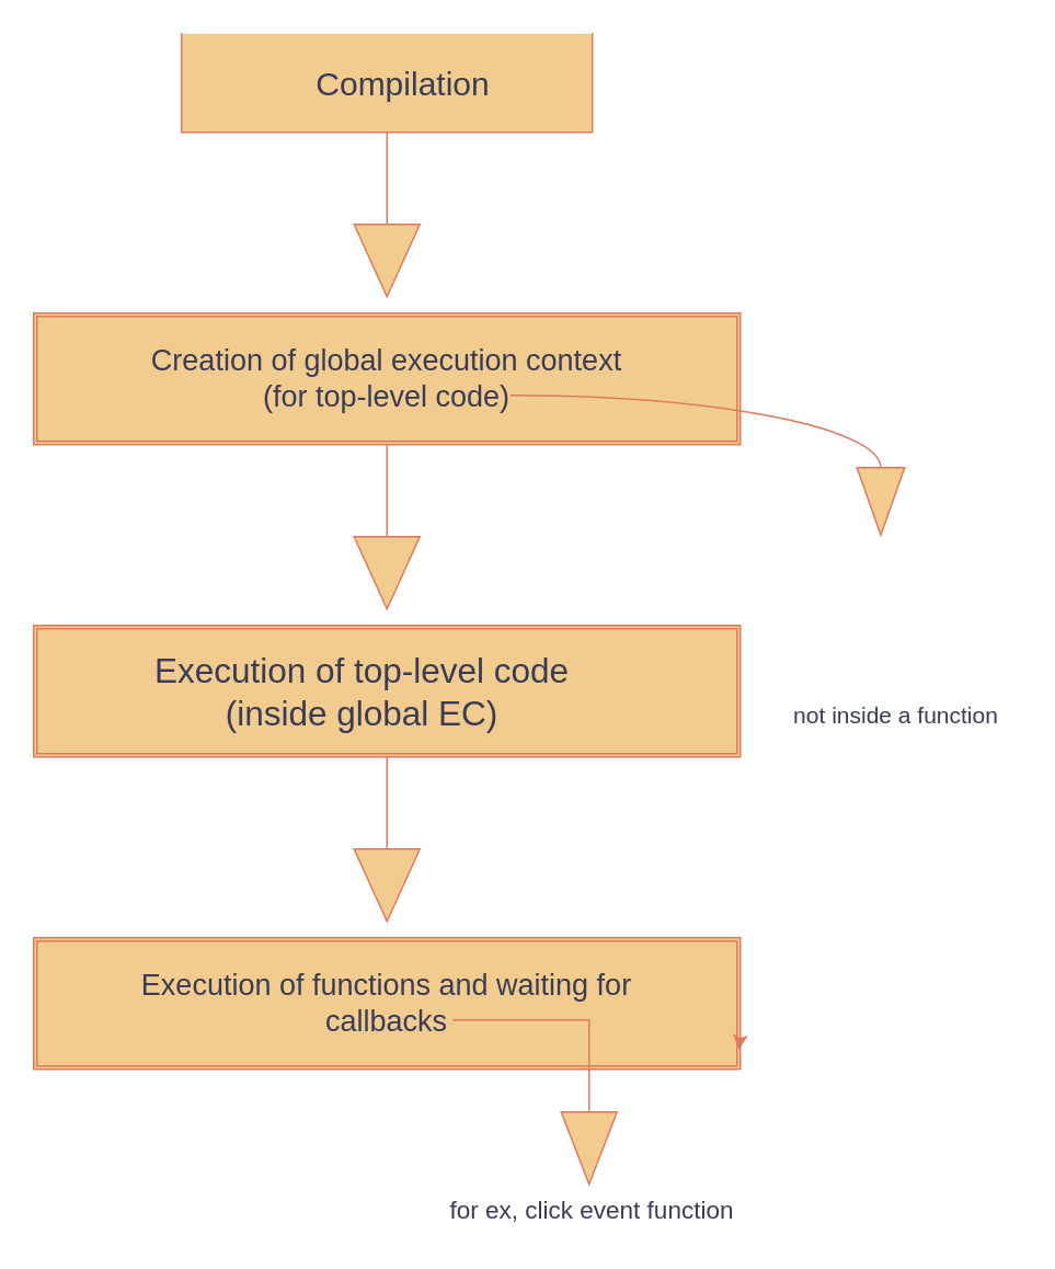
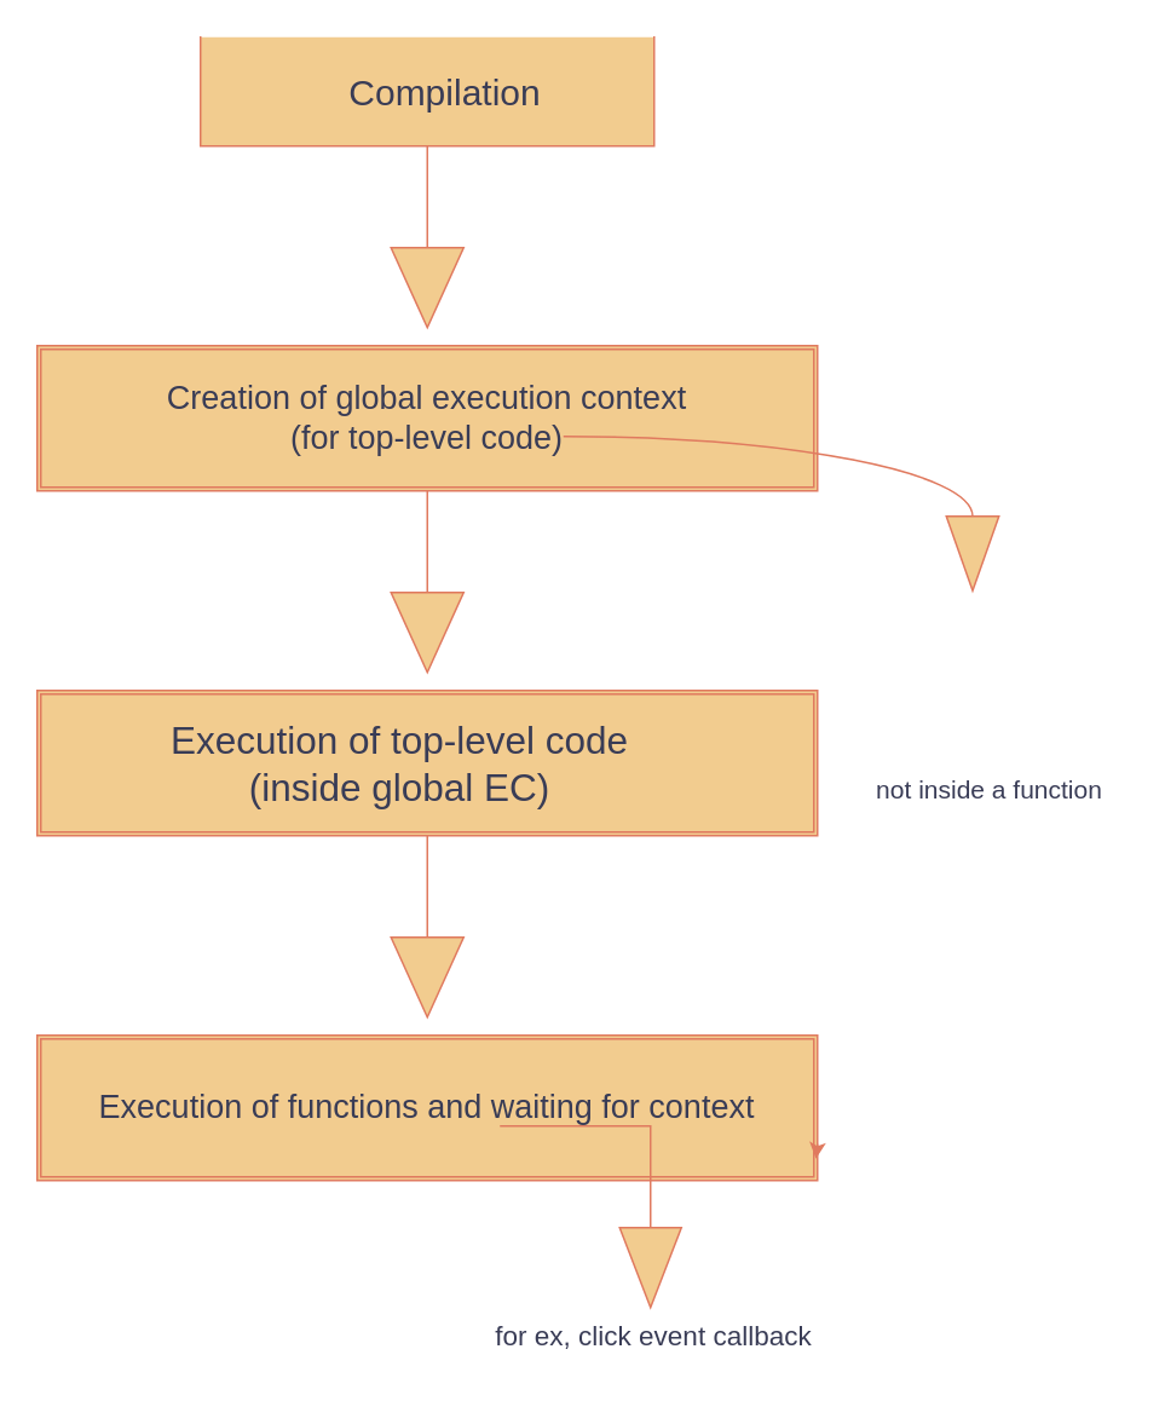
  <mxCell id="0" />
  <mxCell id="1" parent="0" />
  <mxCell id="2" value="" style="shape=partialRectangle;whiteSpace=wrap;html=1;bottom=1;right=1;left=1;top=0;fillColor=#F2CC8F;routingCenterX=-0.5;labelBackgroundColor=none;strokeColor=#E07A5F;fontColor=#393C56;" vertex="1" parent="1"><mxGeometry x="110" width="250" height="60" as="geometry" y="20" /></mxCell>
  <mxCell id="3" value="Compilation" style="text;strokeColor=none;align=center;fillColor=none;html=1;verticalAlign=middle;whiteSpace=wrap;rounded=0;fontSize=20;labelBackgroundColor=none;fontColor=#393C56;" vertex="1" parent="1"><mxGeometry x="135" y="35" width="220" height="30" as="geometry" /></mxCell>
  <mxCell id="4" value="" style="shape=ext;double=1;rounded=0;whiteSpace=wrap;html=1;labelBackgroundColor=none;fillColor=#F2CC8F;strokeColor=#E07A5F;fontColor=#393C56;" vertex="1" parent="1"><mxGeometry x="20" y="190" width="430" height="80" as="geometry" /></mxCell>
  <mxCell id="5" value="" style="html=1;shadow=0;dashed=0;align=center;verticalAlign=middle;shape=mxgraph.arrows2.arrow;dy=1;dx=44;direction=south;notch=0;labelBackgroundColor=none;fillColor=#F2CC8F;strokeColor=#E07A5F;fontColor=#393C56;" vertex="1" parent="1"><mxGeometry x="215" y="80" width="40" height="100" as="geometry" /></mxCell>
  <mxCell id="6" value="&lt;div&gt;Creation of global execution context &lt;br&gt;&lt;/div&gt;&lt;div&gt;(for top-level code)&lt;br&gt;&lt;/div&gt;" style="text;strokeColor=none;align=center;fillColor=none;html=1;verticalAlign=middle;whiteSpace=wrap;rounded=0;fontSize=18;labelBackgroundColor=none;fontColor=#393C56;" vertex="1" parent="1"><mxGeometry x="90" y="215" width="290" height="30" as="geometry" /></mxCell>
  <mxCell id="7" value="" style="html=1;shadow=0;dashed=0;align=center;verticalAlign=middle;shape=mxgraph.arrows2.arrow;dy=1;dx=44;direction=south;notch=0;labelBackgroundColor=none;fillColor=#F2CC8F;strokeColor=#E07A5F;fontColor=#393C56;" vertex="1" parent="1"><mxGeometry x="215" y="270" width="40" height="100" as="geometry" /></mxCell>
  <mxCell id="8" value="" style="shape=ext;double=1;rounded=0;whiteSpace=wrap;html=1;labelBackgroundColor=none;fillColor=#F2CC8F;strokeColor=#E07A5F;fontColor=#393C56;" vertex="1" parent="1"><mxGeometry x="20" y="380" width="430" height="80" as="geometry" /></mxCell>
  <mxCell id="9" value="&lt;div&gt;Execution of top-level code&lt;/div&gt;&lt;div&gt;(inside global EC)&lt;br&gt;&lt;/div&gt;" style="text;strokeColor=none;align=center;fillColor=none;html=1;verticalAlign=middle;whiteSpace=wrap;rounded=0;fontSize=21;labelBackgroundColor=none;fontColor=#393C56;" vertex="1" parent="1"><mxGeometry x="45" y="405" width="350" height="30" as="geometry" /></mxCell>
  <mxCell id="10" value="" style="shape=ext;double=1;rounded=0;whiteSpace=wrap;html=1;labelBackgroundColor=none;fillColor=#F2CC8F;strokeColor=#E07A5F;fontColor=#393C56;" vertex="1" parent="1"><mxGeometry x="20" y="570" width="430" height="80" as="geometry" /></mxCell>
  <mxCell id="11" value="" style="html=1;shadow=0;dashed=0;align=center;verticalAlign=middle;shape=mxgraph.arrows2.arrow;dy=1;dx=44;direction=south;notch=0;labelBackgroundColor=none;fillColor=#F2CC8F;strokeColor=#E07A5F;fontColor=#393C56;" vertex="1" parent="1"><mxGeometry x="215" y="460" width="40" height="100" as="geometry" /></mxCell>
- <mxCell id="12" value="Execution of functions and waiting for callbacks" style="text;strokeColor=none;align=center;fillColor=none;html=1;verticalAlign=middle;whiteSpace=wrap;rounded=0;fontSize=18;labelBackgroundColor=none;fontColor=#393C56;" vertex="1" parent="1"><mxGeometry x="50" y="595" width="370" height="30" as="geometry" /></mxCell>
+ <mxCell id="12" value="Execution of functions and waiting for context" style="text;strokeColor=none;align=center;fillColor=none;html=1;verticalAlign=middle;whiteSpace=wrap;rounded=0;fontSize=18;labelBackgroundColor=none;fontColor=#393C56;" vertex="1" parent="1"><mxGeometry x="50" y="595" width="370" height="30" as="geometry" /></mxCell>
  <mxCell id="13" value="" style="html=1;shadow=0;dashed=0;align=center;verticalAlign=middle;shape=mxgraph.arrows2.bendArrow;dy=0;dx=44;notch=0;arrowHead=34;rounded=1;direction=south;labelBackgroundColor=none;fillColor=#F2CC8F;strokeColor=#E07A5F;fontColor=#393C56;" vertex="1" parent="1"><mxGeometry x="275" y="620" width="100" height="100" as="geometry" /></mxCell>
  <mxCell id="14" value="" style="html=1;shadow=0;dashed=0;align=center;verticalAlign=middle;shape=mxgraph.arrows2.jumpInArrow;dy=0;dx=41;arrowHead=29;direction=south;labelBackgroundColor=none;fillColor=#F2CC8F;strokeColor=#E07A5F;fontColor=#393C56;" vertex="1" parent="1"><mxGeometry x="310" y="240" width="240" height="85" as="geometry" /></mxCell>
  <mxCell id="15" value="not inside a function" style="text;strokeColor=none;align=center;fillColor=none;html=1;verticalAlign=middle;whiteSpace=wrap;rounded=0;fontSize=14;labelBackgroundColor=none;fontColor=#393C56;" vertex="1" parent="1"><mxGeometry x="470" y="420" width="150" height="30" as="geometry" /></mxCell>
- <mxCell id="16" value="for ex, click event function" style="text;strokeColor=none;align=center;fillColor=none;html=1;verticalAlign=middle;whiteSpace=wrap;rounded=0;fontSize=15;labelBackgroundColor=none;fontColor=#393C56;" vertex="1" parent="1"><mxGeometry x="260" y="720" width="200" height="30" as="geometry" /></mxCell>
+ <mxCell id="16" value="for ex, click event callback" style="text;strokeColor=none;align=center;fillColor=none;html=1;verticalAlign=middle;whiteSpace=wrap;rounded=0;fontSize=15;labelBackgroundColor=none;fontColor=#393C56;" vertex="1" parent="1"><mxGeometry x="260" y="720" width="200" height="30" as="geometry" /></mxCell>
  <mxCell id="17" style="edgeStyle=orthogonalEdgeStyle;rounded=0;orthogonalLoop=1;jettySize=auto;html=1;exitX=1;exitY=0.75;exitDx=0;exitDy=0;entryX=0.998;entryY=0.85;entryDx=0;entryDy=0;entryPerimeter=0;labelBackgroundColor=none;strokeColor=#E07A5F;fontColor=default;" edge="1" parent="1" source="10" target="10"><mxGeometry relative="1" as="geometry" /></mxCell>
